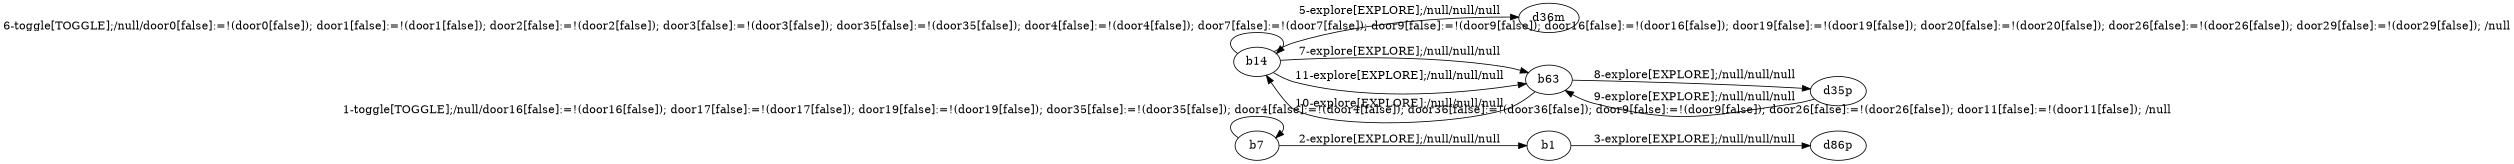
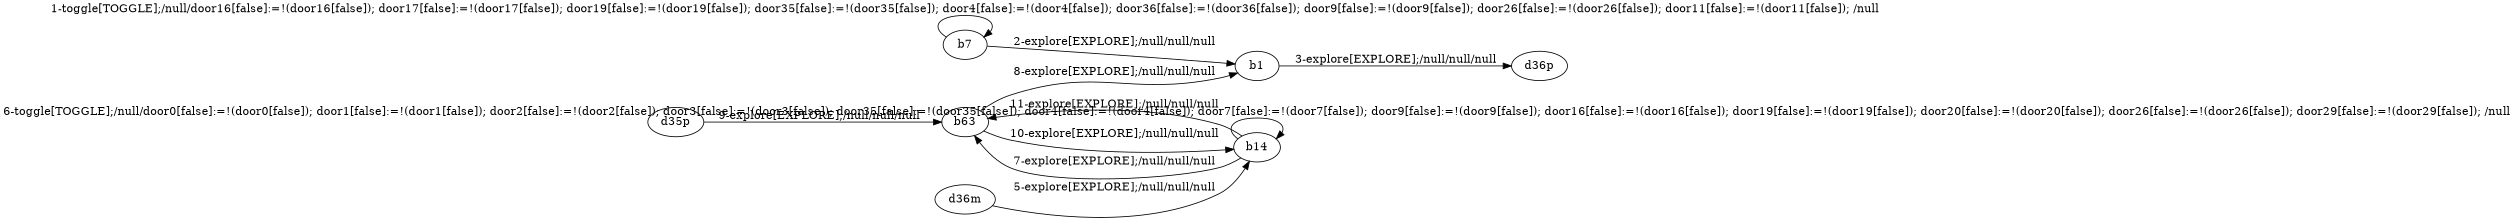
  digraph {
    rankdir=LR
    n1 [label=b7]
    b1
-   d36p [label=d86p]
+   d36p
    n4 [label=b14]
    d36m
    b63
    d35p
    n1 -> n1 [label="1-toggle[TOGGLE];/null/door16[false]:=!(door16[false]); door17[false]:=!(door17[false]); door19[false]:=!(door19[false]); door35[false]:=!(door35[false]); door4[false]:=!(door4[false]); door36[false]:=!(door36[false]); door9[false]:=!(door9[false]); door26[false]:=!(door26[false]); door11[false]:=!(door11[false]); /null"]
    n1 -> b1 [label="2-explore[EXPLORE];/null/null/null"]
    b1 -> d36p [label="3-explore[EXPLORE];/null/null/null"]
    n4 -> n4 [label="6-toggle[TOGGLE];/null/door0[false]:=!(door0[false]); door1[false]:=!(door1[false]); door2[false]:=!(door2[false]); door3[false]:=!(door3[false]); door35[false]:=!(door35[false]); door4[false]:=!(door4[false]); door7[false]:=!(door7[false]); door9[false]:=!(door9[false]); door16[false]:=!(door16[false]); door19[false]:=!(door19[false]); door20[false]:=!(door20[false]); door26[false]:=!(door26[false]); door29[false]:=!(door29[false]); /null"]
    n4 -> b63 [label="7-explore[EXPLORE];/null/null/null"]
    n4 -> b63 [label="11-explore[EXPLORE];/null/null/null"]
-   n4 -> d36m [label="5-explore[EXPLORE];/null/null/null"]
+   d36m -> n4 [label="5-explore[EXPLORE];/null/null/null"]
    b63 -> n4 [label="10-explore[EXPLORE];/null/null/null"]
-   b63 -> d35p [label="8-explore[EXPLORE];/null/null/null"]
+   b63 -> b1 [label="8-explore[EXPLORE];/null/null/null"]
    d35p -> b63 [label="9-explore[EXPLORE];/null/null/null"]
  }
